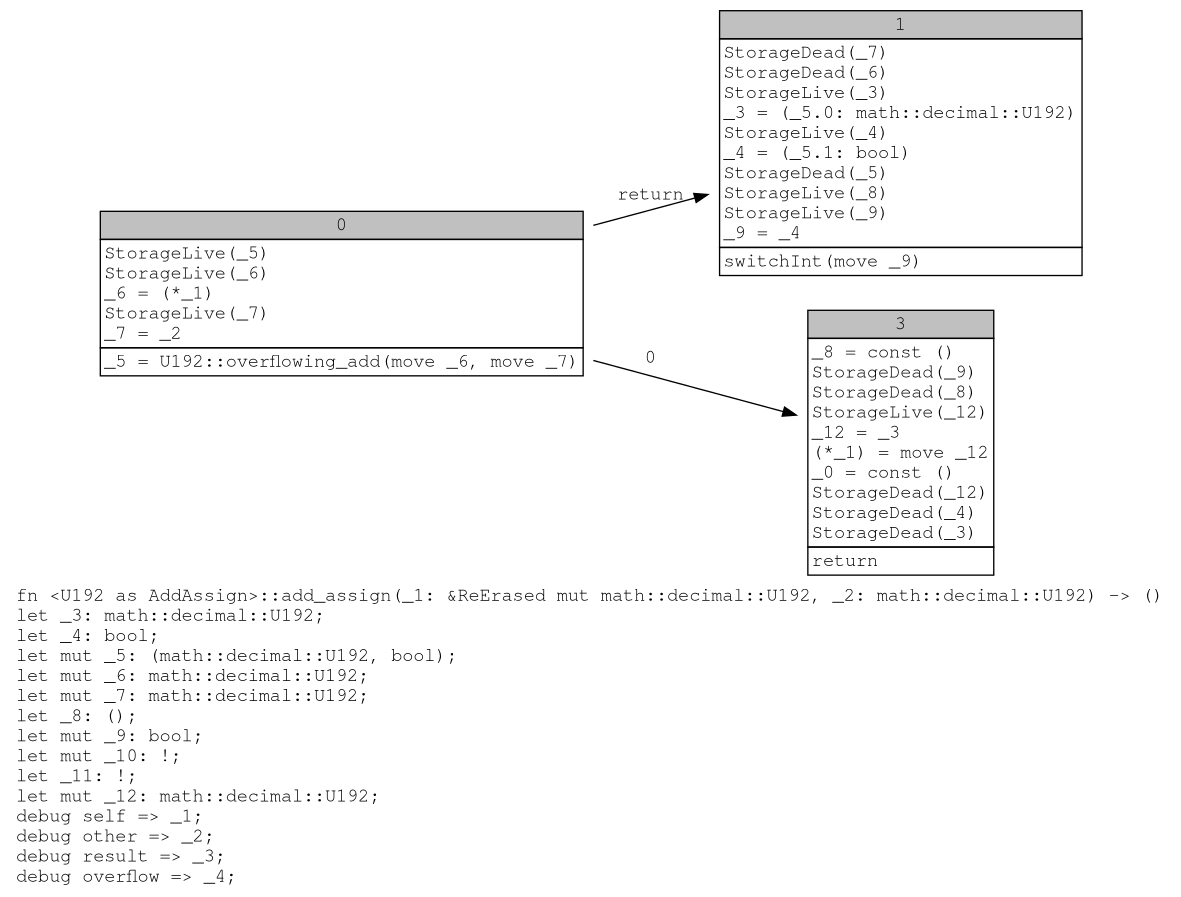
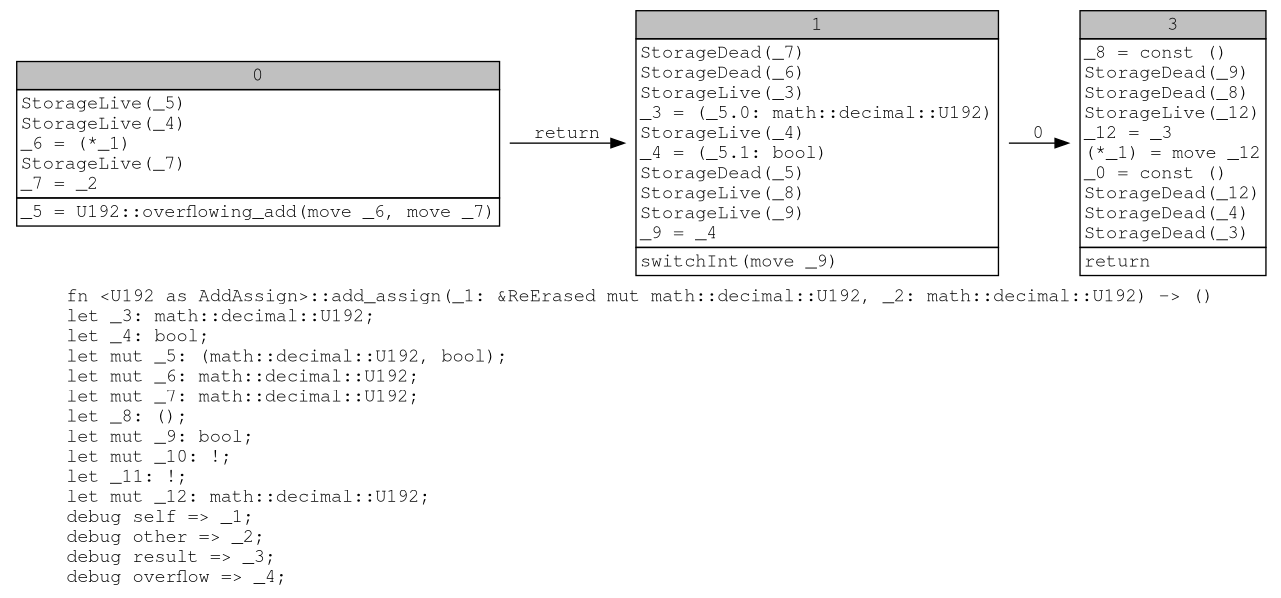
  digraph {
    fontname="Courier, monospace"
    label=<fn &lt;U192 as AddAssign&gt;::add_assign(_1: &amp;ReErased mut math::decimal::U192, _2: math::decimal::U192) -&gt; ()<br align="left"/>let _3: math::decimal::U192;<br align="left"/>let _4: bool;<br align="left"/>let mut _5: (math::decimal::U192, bool);<br align="left"/>let mut _6: math::decimal::U192;<br align="left"/>let mut _7: math::decimal::U192;<br align="left"/>let _8: ();<br align="left"/>let mut _9: bool;<br align="left"/>let mut _10: !;<br align="left"/>let _11: !;<br align="left"/>let mut _12: math::decimal::U192;<br align="left"/>debug self =&gt; _1;<br align="left"/>debug other =&gt; _2;<br align="left"/>debug result =&gt; _3;<br align="left"/>debug overflow =&gt; _4;<br align="left"/>>
    rankdir=LR
    node [fontname="Courier, monospace" shape=none]
    edge [fontname="Courier, monospace"]
-   n1 [label=<<table border="0" cellborder="1" cellspacing="0"><tr><td bgcolor="gray" align="center" colspan="1">0</td></tr><tr><td align="left" balign="left">StorageLive(_5)<br/>StorageLive(_6)<br/>_6 = (*_1)<br/>StorageLive(_7)<br/>_7 = _2<br/></td></tr><tr><td align="left">_5 = U192::overflowing_add(move _6, move _7)</td></tr></table>>]
+   n1 [label=<<table border="0" cellborder="1" cellspacing="0"><tr><td bgcolor="gray" align="center" colspan="1">0</td></tr><tr><td align="left" balign="left">StorageLive(_5)<br/>StorageLive(_4)<br/>_6 = (*_1)<br/>StorageLive(_7)<br/>_7 = _2<br/></td></tr><tr><td align="left">_5 = U192::overflowing_add(move _6, move _7)</td></tr></table>>]
    n2 [label=<<table border="0" cellborder="1" cellspacing="0"><tr><td bgcolor="gray" align="center" colspan="1">1</td></tr><tr><td align="left" balign="left">StorageDead(_7)<br/>StorageDead(_6)<br/>StorageLive(_3)<br/>_3 = (_5.0: math::decimal::U192)<br/>StorageLive(_4)<br/>_4 = (_5.1: bool)<br/>StorageDead(_5)<br/>StorageLive(_8)<br/>StorageLive(_9)<br/>_9 = _4<br/></td></tr><tr><td align="left">switchInt(move _9)</td></tr></table>>]
    n3 [label=<<table border="0" cellborder="1" cellspacing="0"><tr><td bgcolor="gray" align="center" colspan="1">3</td></tr><tr><td align="left" balign="left">_8 = const ()<br/>StorageDead(_9)<br/>StorageDead(_8)<br/>StorageLive(_12)<br/>_12 = _3<br/>(*_1) = move _12<br/>_0 = const ()<br/>StorageDead(_12)<br/>StorageDead(_4)<br/>StorageDead(_3)<br/></td></tr><tr><td align="left">return</td></tr></table>>]
    n1 -> n2 [label=return]
-   n1 -> n3 [label=0]
+   n2 -> n3 [label=0]
  }
